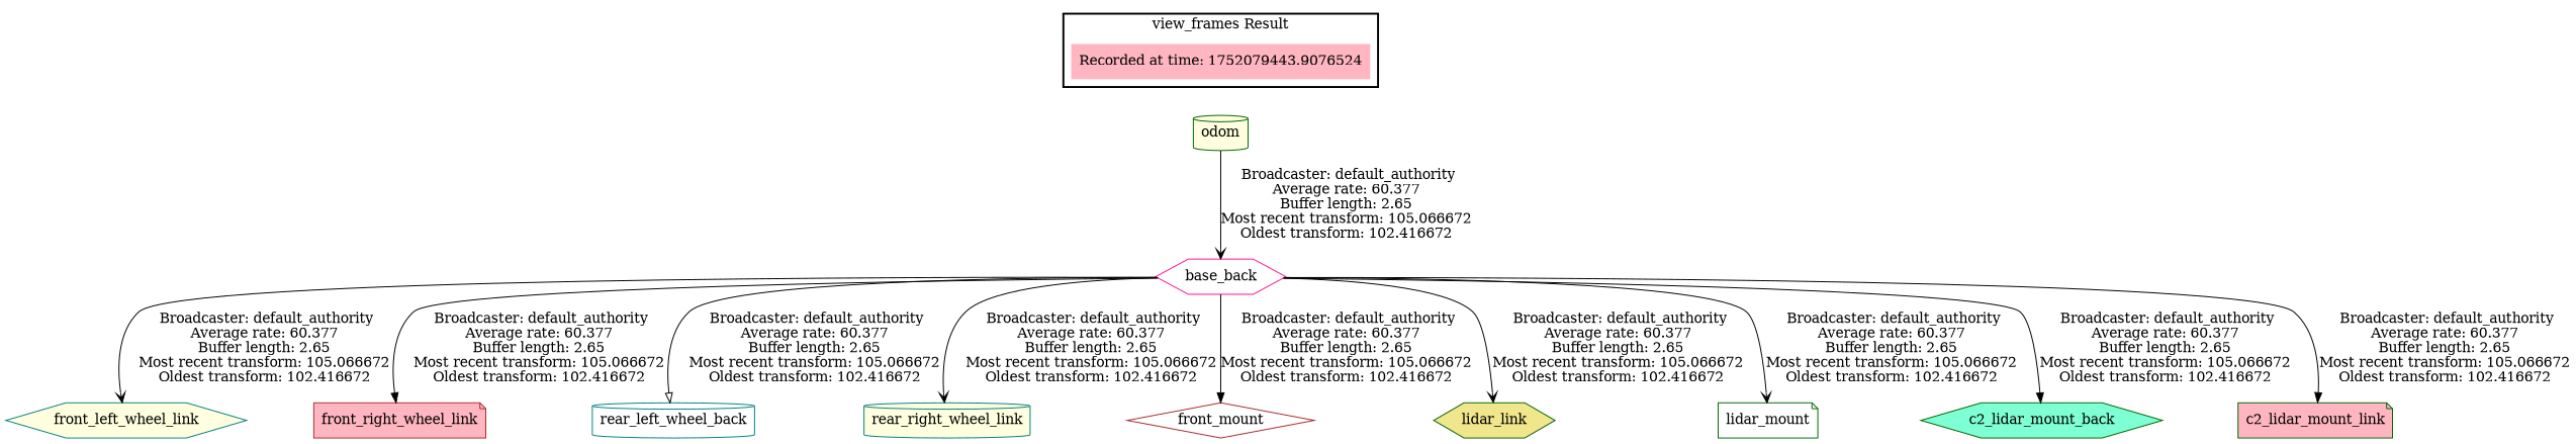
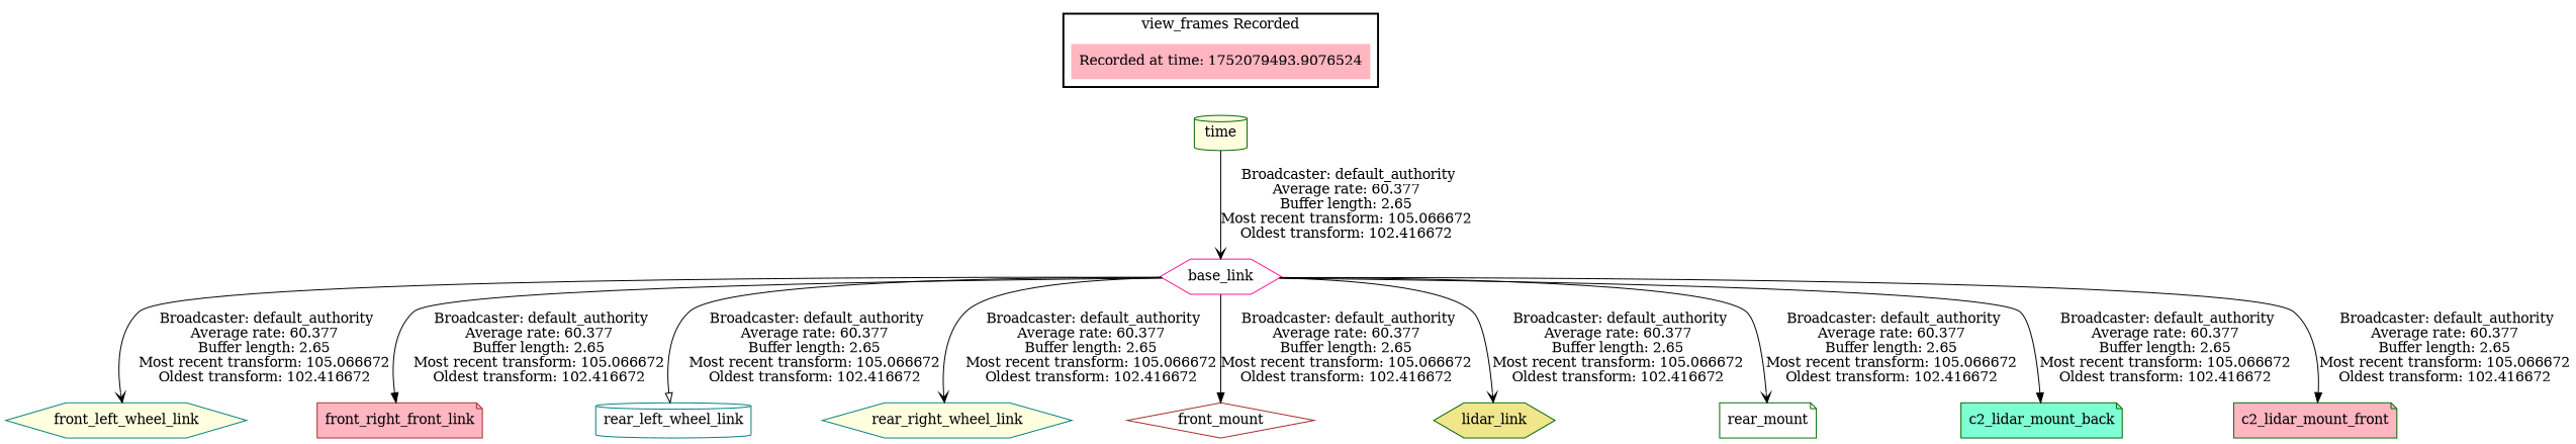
  digraph {
    node [color=darkgreen fillcolor=white shape=hexagon style=filled]
    edge [arrowhead=vee]
-   "Recorded at time: 1752079493.9076524" [fillcolor=lightpink shape=plaintext label="Recorded at time: 1752079443.9076524"]
-   odom [fillcolor=lightyellow shape=cylinder]
-   base_link [color=deeppink label=base_back]
+   "Recorded at time: 1752079493.9076524" [fillcolor=lightpink shape=plaintext]
+   odom [fillcolor=lightyellow shape=cylinder label=time]
+   base_link [color=deeppink]
    front_left_wheel_link [color=teal fillcolor=lightyellow]
-   front_right_wheel_link [color=brown fillcolor=lightpink shape=note]
-   rear_left_wheel_link [color=teal shape=cylinder label=rear_left_wheel_back]
-   rear_right_wheel_link [color=teal fillcolor=lightyellow shape=cylinder]
+   front_right_wheel_link [color=brown fillcolor=lightpink shape=note label=front_right_front_link]
+   rear_left_wheel_link [color=teal shape=cylinder]
+   rear_right_wheel_link [color=teal fillcolor=lightyellow]
    front_mount [color=brown shape=diamond]
    n9 [fillcolor=khaki label=lidar_link]
-   rear_mount [shape=note label=lidar_mount]
-   c2_lidar_mount_back [fillcolor=aquamarine]
-   c2_lidar_mount_front [fillcolor=lightpink shape=note label=c2_lidar_mount_link]
+   rear_mount [shape=note]
+   c2_lidar_mount_back [fillcolor=aquamarine shape=note]
+   c2_lidar_mount_front [fillcolor=lightpink shape=note]
    subgraph cluster_1 {
      color=black
-     label="view_frames Result"
+     label="view_frames Recorded"
      style=bold
      "Recorded at time: 1752079493.9076524"
    }
    "Recorded at time: 1752079493.9076524" -> odom [style=invis arrowhead=""]
    odom -> base_link [label=" Broadcaster: default_authority\nAverage rate: 60.377\nBuffer length: 2.65\nMost recent transform: 105.066672\nOldest transform: 102.416672\n"]
    base_link -> front_left_wheel_link [label=" Broadcaster: default_authority\nAverage rate: 60.377\nBuffer length: 2.65\nMost recent transform: 105.066672\nOldest transform: 102.416672\n"]
    base_link -> front_right_wheel_link [arrowhead=normal label=" Broadcaster: default_authority\nAverage rate: 60.377\nBuffer length: 2.65\nMost recent transform: 105.066672\nOldest transform: 102.416672\n"]
    base_link -> rear_left_wheel_link [arrowhead=onormal label=" Broadcaster: default_authority\nAverage rate: 60.377\nBuffer length: 2.65\nMost recent transform: 105.066672\nOldest transform: 102.416672\n"]
    base_link -> rear_right_wheel_link [label=" Broadcaster: default_authority\nAverage rate: 60.377\nBuffer length: 2.65\nMost recent transform: 105.066672\nOldest transform: 102.416672\n"]
    base_link -> front_mount [arrowhead=normal label=" Broadcaster: default_authority\nAverage rate: 60.377\nBuffer length: 2.65\nMost recent transform: 105.066672\nOldest transform: 102.416672\n"]
    base_link -> n9 [label=" Broadcaster: default_authority\nAverage rate: 60.377\nBuffer length: 2.65\nMost recent transform: 105.066672\nOldest transform: 102.416672\n"]
    base_link -> rear_mount [label=" Broadcaster: default_authority\nAverage rate: 60.377\nBuffer length: 2.65\nMost recent transform: 105.066672\nOldest transform: 102.416672\n"]
    base_link -> c2_lidar_mount_back [arrowhead=normal label=" Broadcaster: default_authority\nAverage rate: 60.377\nBuffer length: 2.65\nMost recent transform: 105.066672\nOldest transform: 102.416672\n"]
    base_link -> c2_lidar_mount_front [arrowhead=normal label=" Broadcaster: default_authority\nAverage rate: 60.377\nBuffer length: 2.65\nMost recent transform: 105.066672\nOldest transform: 102.416672\n"]
  }
